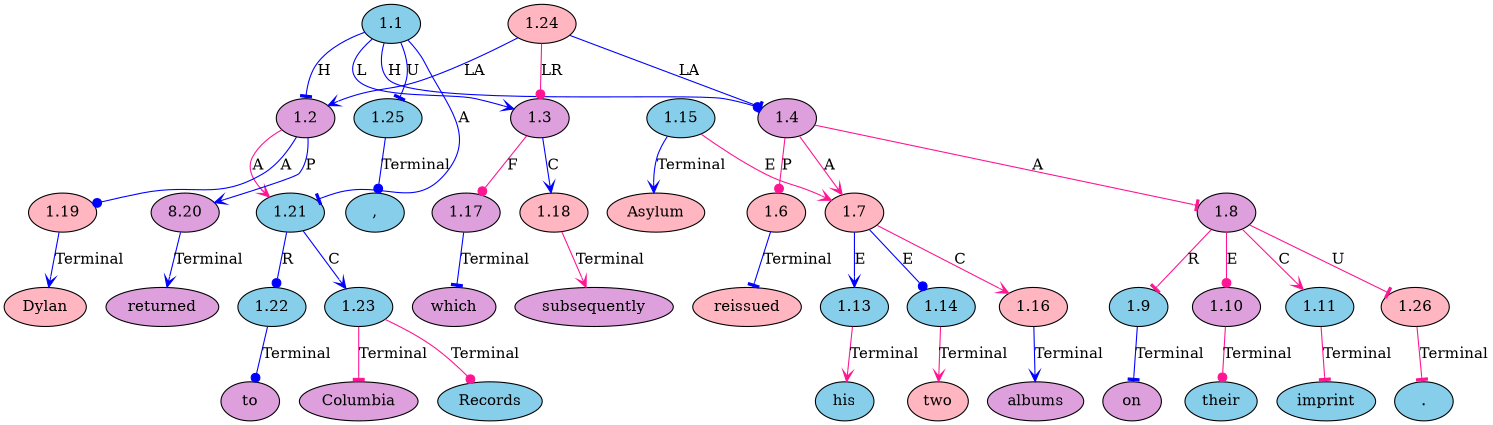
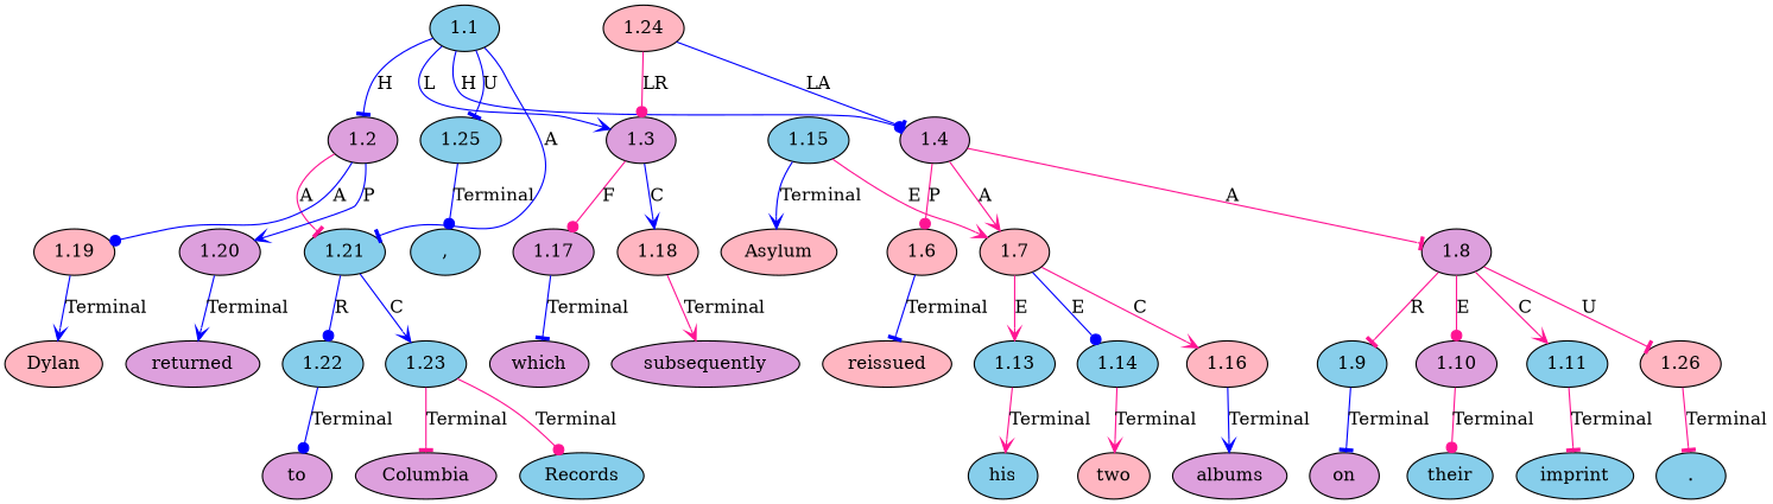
  digraph {
    node [fillcolor=skyblue ordering=out style=filled]
    edge [arrowhead=vee color=blue ordering=out]
    n1 [fillcolor=lightpink label=Dylan]
    n2 [label=his]
    n3 [fillcolor=lightpink label=two]
    n4 [fillcolor=lightpink label=Asylum]
    n5 [fillcolor=plum label=albums]
    n6 [fillcolor=plum label=on]
    n7 [label=their]
    n8 [label=imprint]
    n9 [label="."]
    n10 [fillcolor=plum label=returned]
    n11 [fillcolor=plum label=to]
    n12 [fillcolor=plum label=Columbia]
    n13 [label=Records]
    n14 [label=","]
    n15 [fillcolor=plum label=which]
    n16 [fillcolor=plum label=subsequently]
    n17 [fillcolor=lightpink label=reissued]
    n18 [label=1.1]
    n19 [fillcolor=plum label=1.2]
    n20 [fillcolor=plum label=1.3]
    n21 [fillcolor=plum label=1.4]
    n22 [label=1.25]
    n23 [label=1.21]
    n24 [fillcolor=lightpink label=1.19]
-   n25 [fillcolor=plum label=8.20]
+   n25 [fillcolor=plum label=1.20]
    n26 [fillcolor=plum label=1.17]
    n27 [fillcolor=lightpink label=1.18]
    n28 [fillcolor=lightpink label=1.6]
    n29 [fillcolor=lightpink label=1.7]
    n30 [fillcolor=plum label=1.8]
    n31 [label=1.22]
    n32 [label=1.23]
    n33 [label=1.13]
    n34 [label=1.14]
    n35 [fillcolor=lightpink label=1.16]
    n36 [label=1.9]
    n37 [fillcolor=plum label=1.10]
    n38 [label=1.11]
    n39 [fillcolor=lightpink label=1.26]
    n40 [label=1.15]
    n41 [fillcolor=lightpink label=1.24]
    n18 -> n19 [arrowhead=tee label=H]
    n18 -> n20 [label=L]
    n18 -> n21 [arrowhead=dot label=H]
    n18 -> n22 [arrowhead=tee label=U]
    n18 -> n23 [arrowhead=tee label=A]
-   n19 -> n23 [color=deeppink label=A]
+   n19 -> n23 [arrowhead=tee color=deeppink label=A]
    n19 -> n24 [arrowhead=dot label=A]
    n19 -> n25 [label=P]
    n20 -> n26 [arrowhead=dot color=deeppink label=F]
    n20 -> n27 [label=C]
    n21 -> n28 [arrowhead=dot color=deeppink label=P]
    n21 -> n29 [color=deeppink label=A]
    n21 -> n30 [arrowhead=tee color=deeppink label=A]
    n22 -> n14 [arrowhead=dot label=Terminal]
    n23 -> n31 [arrowhead=dot label=R]
    n23 -> n32 [label=C]
    n24 -> n1 [label=Terminal]
    n25 -> n10 [label=Terminal]
    n26 -> n15 [arrowhead=tee label=Terminal]
    n27 -> n16 [color=deeppink label=Terminal]
    n28 -> n17 [arrowhead=tee label=Terminal]
-   n29 -> n33 [label=E]
+   n29 -> n33 [color=deeppink label=E]
    n29 -> n34 [arrowhead=dot label=E]
    n29 -> n35 [color=deeppink label=C]
    n30 -> n36 [arrowhead=tee color=deeppink label=R]
    n30 -> n37 [arrowhead=dot color=deeppink label=E]
    n30 -> n38 [color=deeppink label=C]
    n30 -> n39 [arrowhead=tee color=deeppink label=U]
    n31 -> n11 [arrowhead=dot label=Terminal]
    n32 -> n12 [arrowhead=tee color=deeppink label=Terminal]
    n32 -> n13 [arrowhead=dot color=deeppink label=Terminal]
    n33 -> n2 [color=deeppink label=Terminal]
    n34 -> n3 [color=deeppink label=Terminal]
    n35 -> n5 [label=Terminal]
    n36 -> n6 [arrowhead=tee label=Terminal]
    n37 -> n7 [arrowhead=dot color=deeppink label=Terminal]
    n38 -> n8 [arrowhead=tee color=deeppink label=Terminal]
    n39 -> n9 [arrowhead=tee color=deeppink label=Terminal]
    n40 -> n4 [label=Terminal]
    n40 -> n29 [color=deeppink label=E]
-   n41 -> n19 [label=LA]
    n41 -> n20 [arrowhead=dot color=deeppink label=LR]
    n41 -> n21 [arrowhead=tee label=LA]
  }
